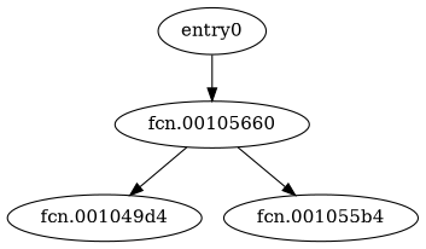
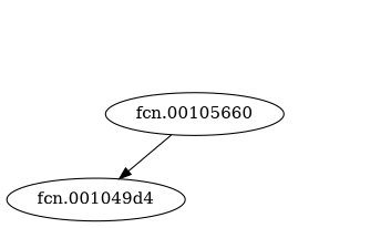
  digraph {
-   n1 [label=entry0]
    n2 [label="fcn.00105660"]
    n3 [label="fcn.001049d4"]
-   n4 [label="fcn.001055b4"]
-   n1 -> n2
    n2 -> n3
-   n2 -> n4
  }
